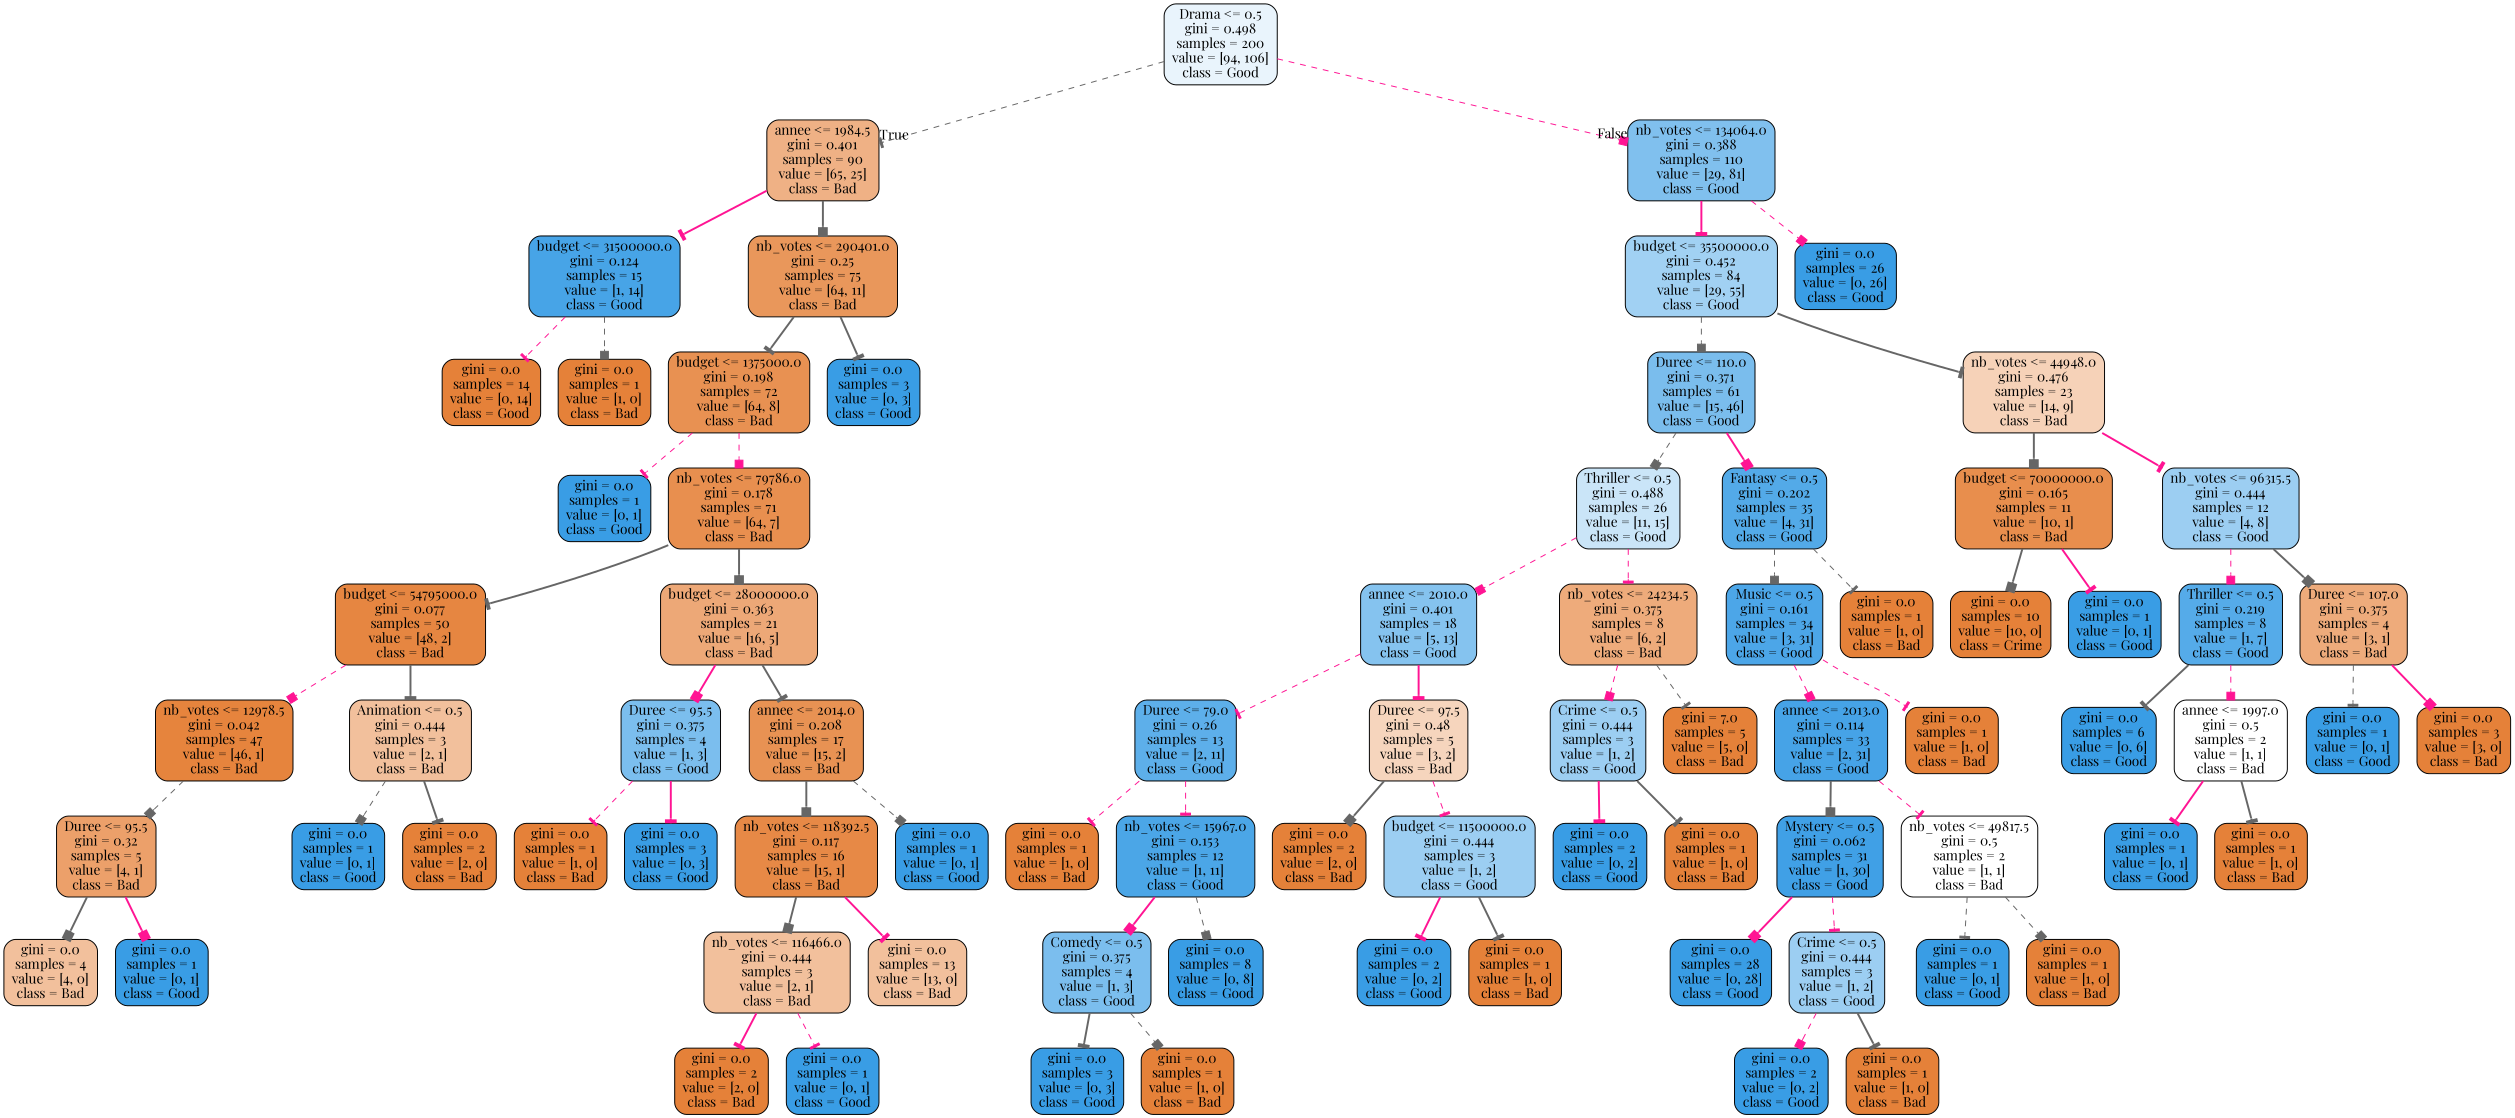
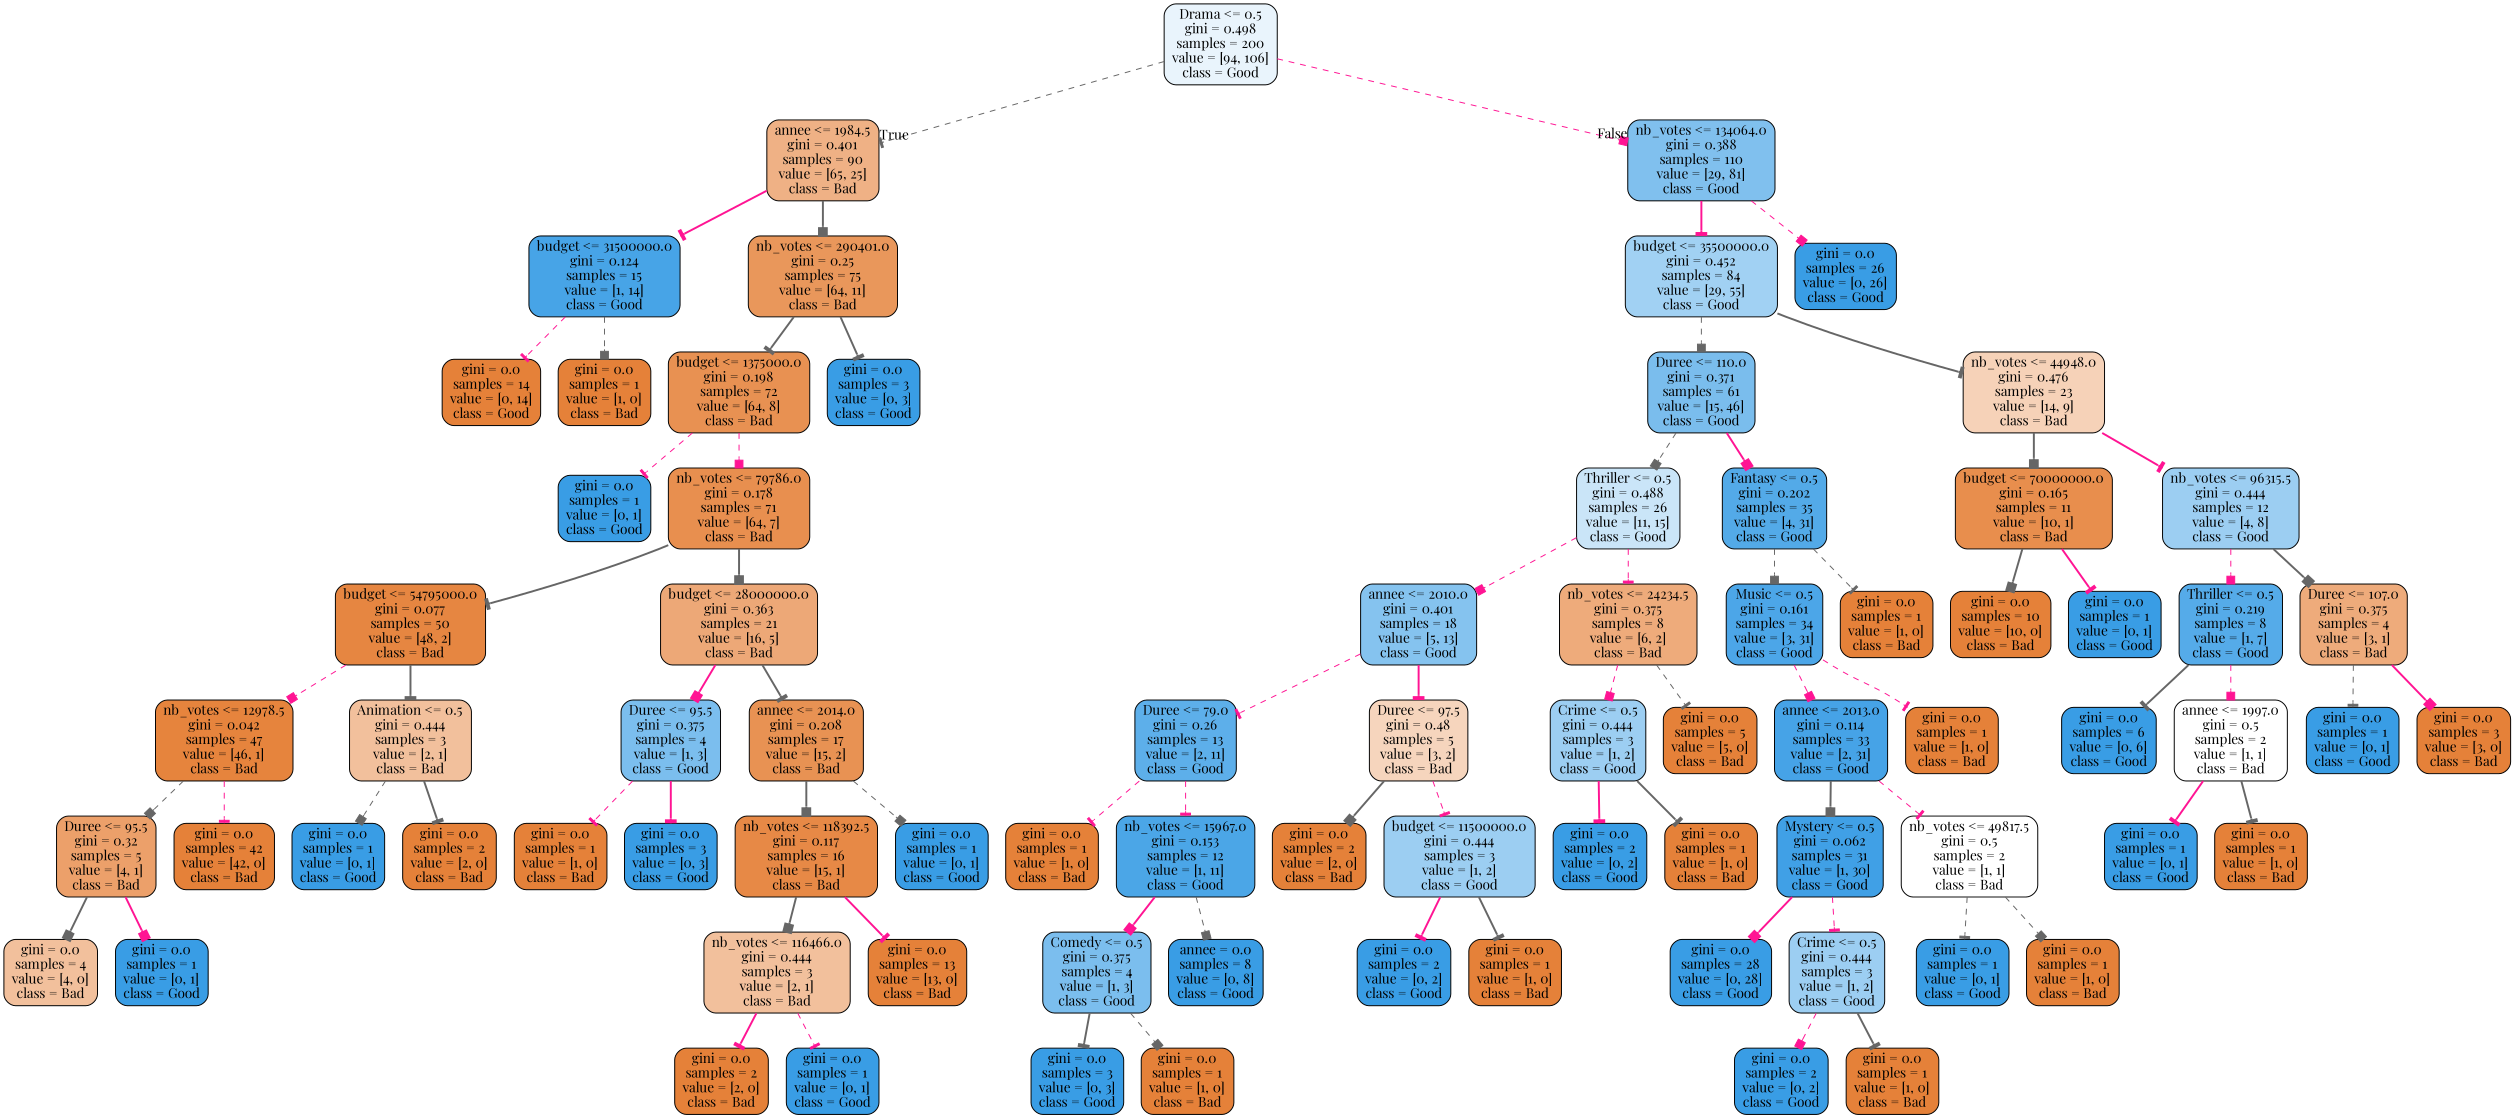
  digraph {
    fontname="Playfair Display"
    node [color=black fillcolor="#e58139" fontname="Playfair Display" shape=box style="filled, rounded"]
    edge [arrowhead=tee color=deeppink fontname="Playfair Display" style=bold]
    n1 [fillcolor="#e9f4fc" label="Drama <= 0.5\ngini = 0.498\nsamples = 200\nvalue = [94, 106]\nclass = Good"]
    n2 [fillcolor="#efb185" label="annee <= 1984.5\ngini = 0.401\nsamples = 90\nvalue = [65, 25]\nclass = Bad"]
    n3 [fillcolor="#80c0ee" label="nb_votes <= 134064.0\ngini = 0.388\nsamples = 110\nvalue = [29, 81]\nclass = Good"]
    n4 [fillcolor="#47a4e7" label="budget <= 31500000.0\ngini = 0.124\nsamples = 15\nvalue = [1, 14]\nclass = Good"]
    n5 [fillcolor="#e9975b" label="nb_votes <= 290401.0\ngini = 0.25\nsamples = 75\nvalue = [64, 11]\nclass = Bad"]
    n6 [fillcolor="#a1d1f3" label="budget <= 35500000.0\ngini = 0.452\nsamples = 84\nvalue = [29, 55]\nclass = Good"]
    n7 [fillcolor="#399de5" label="gini = 0.0\nsamples = 26\nvalue = [0, 26]\nclass = Good"]
    n8 [label="gini = 0.0\nsamples = 14\nvalue = [0, 14]\nclass = Good"]
    n9 [label="gini = 0.0\nsamples = 1\nvalue = [1, 0]\nclass = Bad"]
    n10 [fillcolor="#e89152" label="budget <= 1375000.0\ngini = 0.198\nsamples = 72\nvalue = [64, 8]\nclass = Bad"]
    n11 [fillcolor="#399de5" label="gini = 0.0\nsamples = 3\nvalue = [0, 3]\nclass = Good"]
    n12 [fillcolor="#399de5" label="gini = 0.0\nsamples = 1\nvalue = [0, 1]\nclass = Good"]
    n13 [fillcolor="#e88f4f" label="nb_votes <= 79786.0\ngini = 0.178\nsamples = 71\nvalue = [64, 7]\nclass = Bad"]
    n14 [fillcolor="#e68641" label="budget <= 54795000.0\ngini = 0.077\nsamples = 50\nvalue = [48, 2]\nclass = Bad"]
    n15 [fillcolor="#eda877" label="budget <= 28000000.0\ngini = 0.363\nsamples = 21\nvalue = [16, 5]\nclass = Bad"]
    n16 [fillcolor="#e6843d" label="nb_votes <= 12978.5\ngini = 0.042\nsamples = 47\nvalue = [46, 1]\nclass = Bad"]
    n17 [fillcolor="#f2c09c" label="Animation <= 0.5\ngini = 0.444\nsamples = 3\nvalue = [2, 1]\nclass = Bad"]
    n18 [fillcolor="#7bbeee" label="Duree <= 95.5\ngini = 0.375\nsamples = 4\nvalue = [1, 3]\nclass = Good"]
    n19 [fillcolor="#e89253" label="annee <= 2014.0\ngini = 0.208\nsamples = 17\nvalue = [15, 2]\nclass = Bad"]
    n20 [fillcolor="#eca06a" label="Duree <= 95.5\ngini = 0.32\nsamples = 5\nvalue = [4, 1]\nclass = Bad"]
+   n21 [label="gini = 0.0\nsamples = 42\nvalue = [42, 0]\nclass = Bad"]
    n22 [fillcolor="#399de5" label="gini = 0.0\nsamples = 1\nvalue = [0, 1]\nclass = Good"]
    n23 [label="gini = 0.0\nsamples = 2\nvalue = [2, 0]\nclass = Bad"]
    n24 [fillcolor="#f2c09c" label="gini = 0.0\nsamples = 4\nvalue = [4, 0]\nclass = Bad"]
    n25 [fillcolor="#399de5" label="gini = 0.0\nsamples = 1\nvalue = [0, 1]\nclass = Good"]
    n26 [label="gini = 0.0\nsamples = 1\nvalue = [1, 0]\nclass = Bad"]
    n27 [fillcolor="#399de5" label="gini = 0.0\nsamples = 3\nvalue = [0, 3]\nclass = Good"]
    n28 [fillcolor="#e78946" label="nb_votes <= 118392.5\ngini = 0.117\nsamples = 16\nvalue = [15, 1]\nclass = Bad"]
    n29 [fillcolor="#399de5" label="gini = 0.0\nsamples = 1\nvalue = [0, 1]\nclass = Good"]
    n30 [fillcolor="#f2c09c" label="nb_votes <= 116466.0\ngini = 0.444\nsamples = 3\nvalue = [2, 1]\nclass = Bad"]
-   n31 [fillcolor="#f2c09c" label="gini = 0.0\nsamples = 13\nvalue = [13, 0]\nclass = Bad"]
+   n31 [label="gini = 0.0\nsamples = 13\nvalue = [13, 0]\nclass = Bad"]
    n32 [label="gini = 0.0\nsamples = 2\nvalue = [2, 0]\nclass = Bad"]
    n33 [fillcolor="#399de5" label="gini = 0.0\nsamples = 1\nvalue = [0, 1]\nclass = Good"]
    n34 [fillcolor="#7abded" label="Duree <= 110.0\ngini = 0.371\nsamples = 61\nvalue = [15, 46]\nclass = Good"]
    n35 [fillcolor="#f6d2b8" label="nb_votes <= 44948.0\ngini = 0.476\nsamples = 23\nvalue = [14, 9]\nclass = Bad"]
    n36 [fillcolor="#cae5f8" label="Thriller <= 0.5\ngini = 0.488\nsamples = 26\nvalue = [11, 15]\nclass = Good"]
    n37 [fillcolor="#53aae8" label="Fantasy <= 0.5\ngini = 0.202\nsamples = 35\nvalue = [4, 31]\nclass = Good"]
    n38 [fillcolor="#e88e4d" label="budget <= 70000000.0\ngini = 0.165\nsamples = 11\nvalue = [10, 1]\nclass = Bad"]
    n39 [fillcolor="#9ccef2" label="nb_votes <= 96315.5\ngini = 0.444\nsamples = 12\nvalue = [4, 8]\nclass = Good"]
    n40 [fillcolor="#85c3ef" label="annee <= 2010.0\ngini = 0.401\nsamples = 18\nvalue = [5, 13]\nclass = Good"]
    n41 [fillcolor="#eeab7b" label="nb_votes <= 24234.5\ngini = 0.375\nsamples = 8\nvalue = [6, 2]\nclass = Bad"]
    n42 [fillcolor="#4ca6e8" label="Music <= 0.5\ngini = 0.161\nsamples = 34\nvalue = [3, 31]\nclass = Good"]
    n43 [label="gini = 0.0\nsamples = 1\nvalue = [1, 0]\nclass = Bad"]
    n44 [fillcolor="#5dafea" label="Duree <= 79.0\ngini = 0.26\nsamples = 13\nvalue = [2, 11]\nclass = Good"]
    n45 [fillcolor="#f6d5bd" label="Duree <= 97.5\ngini = 0.48\nsamples = 5\nvalue = [3, 2]\nclass = Bad"]
    n46 [fillcolor="#9ccef2" label="Crime <= 0.5\ngini = 0.444\nsamples = 3\nvalue = [1, 2]\nclass = Good"]
-   n47 [label="gini = 7.0\nsamples = 5\nvalue = [5, 0]\nclass = Bad"]
+   n47 [label="gini = 0.0\nsamples = 5\nvalue = [5, 0]\nclass = Bad"]
    n48 [label="gini = 0.0\nsamples = 1\nvalue = [1, 0]\nclass = Bad"]
    n49 [fillcolor="#4ba6e7" label="nb_votes <= 15967.0\ngini = 0.153\nsamples = 12\nvalue = [1, 11]\nclass = Good"]
    n50 [label="gini = 0.0\nsamples = 2\nvalue = [2, 0]\nclass = Bad"]
    n51 [fillcolor="#9ccef2" label="budget <= 11500000.0\ngini = 0.444\nsamples = 3\nvalue = [1, 2]\nclass = Good"]
    n52 [fillcolor="#7bbeee" label="Comedy <= 0.5\ngini = 0.375\nsamples = 4\nvalue = [1, 3]\nclass = Good"]
-   n53 [fillcolor="#399de5" label="gini = 0.0\nsamples = 8\nvalue = [0, 8]\nclass = Good"]
+   n53 [fillcolor="#399de5" label="annee = 0.0\nsamples = 8\nvalue = [0, 8]\nclass = Good"]
    n54 [fillcolor="#399de5" label="gini = 0.0\nsamples = 3\nvalue = [0, 3]\nclass = Good"]
    n55 [label="gini = 0.0\nsamples = 1\nvalue = [1, 0]\nclass = Bad"]
    n56 [fillcolor="#399de5" label="gini = 0.0\nsamples = 2\nvalue = [0, 2]\nclass = Good"]
    n57 [label="gini = 0.0\nsamples = 1\nvalue = [1, 0]\nclass = Bad"]
    n58 [fillcolor="#399de5" label="gini = 0.0\nsamples = 2\nvalue = [0, 2]\nclass = Good"]
    n59 [label="gini = 0.0\nsamples = 1\nvalue = [1, 0]\nclass = Bad"]
    n60 [fillcolor="#46a3e7" label="annee <= 2013.0\ngini = 0.114\nsamples = 33\nvalue = [2, 31]\nclass = Good"]
    n61 [label="gini = 0.0\nsamples = 1\nvalue = [1, 0]\nclass = Bad"]
    n62 [fillcolor="#40a0e6" label="Mystery <= 0.5\ngini = 0.062\nsamples = 31\nvalue = [1, 30]\nclass = Good"]
    n63 [fillcolor="#ffffff" label="nb_votes <= 49817.5\ngini = 0.5\nsamples = 2\nvalue = [1, 1]\nclass = Bad"]
    n64 [fillcolor="#399de5" label="gini = 0.0\nsamples = 28\nvalue = [0, 28]\nclass = Good"]
    n65 [fillcolor="#9ccef2" label="Crime <= 0.5\ngini = 0.444\nsamples = 3\nvalue = [1, 2]\nclass = Good"]
    n66 [fillcolor="#399de5" label="gini = 0.0\nsamples = 1\nvalue = [0, 1]\nclass = Good"]
    n67 [label="gini = 0.0\nsamples = 1\nvalue = [1, 0]\nclass = Bad"]
    n68 [fillcolor="#399de5" label="gini = 0.0\nsamples = 2\nvalue = [0, 2]\nclass = Good"]
    n69 [label="gini = 0.0\nsamples = 1\nvalue = [1, 0]\nclass = Bad"]
-   n70 [label="gini = 0.0\nsamples = 10\nvalue = [10, 0]\nclass = Crime"]
+   n70 [label="gini = 0.0\nsamples = 10\nvalue = [10, 0]\nclass = Bad"]
    n71 [fillcolor="#399de5" label="gini = 0.0\nsamples = 1\nvalue = [0, 1]\nclass = Good"]
    n72 [fillcolor="#55abe9" label="Thriller <= 0.5\ngini = 0.219\nsamples = 8\nvalue = [1, 7]\nclass = Good"]
    n73 [fillcolor="#eeab7b" label="Duree <= 107.0\ngini = 0.375\nsamples = 4\nvalue = [3, 1]\nclass = Bad"]
    n74 [fillcolor="#399de5" label="gini = 0.0\nsamples = 6\nvalue = [0, 6]\nclass = Good"]
    n75 [fillcolor="#ffffff" label="annee <= 1997.0\ngini = 0.5\nsamples = 2\nvalue = [1, 1]\nclass = Bad"]
    n76 [fillcolor="#399de5" label="gini = 0.0\nsamples = 1\nvalue = [0, 1]\nclass = Good"]
    n77 [label="gini = 0.0\nsamples = 3\nvalue = [3, 0]\nclass = Bad"]
    n78 [fillcolor="#399de5" label="gini = 0.0\nsamples = 1\nvalue = [0, 1]\nclass = Good"]
    n79 [label="gini = 0.0\nsamples = 1\nvalue = [1, 0]\nclass = Bad"]
    n1 -> n2 [color=gray40 headlabel=True labelangle=45 labeldistance=2.5 style=dashed]
    n1 -> n3 [arrowhead=box headlabel=False labelangle=-45 labeldistance=2.5 style=dashed]
    n2 -> n4
    n2 -> n5 [arrowhead=box color=gray40]
    n3 -> n6
    n3 -> n7 [arrowhead=box style=dashed]
    n4 -> n8 [style=dashed]
    n4 -> n9 [arrowhead=box color=gray40 style=dashed]
    n5 -> n10 [color=gray40]
    n5 -> n11 [color=gray40]
    n6 -> n34 [arrowhead=box color=gray40 style=dashed]
    n6 -> n35 [color=gray40]
    n10 -> n12 [style=dashed]
    n10 -> n13 [arrowhead=box style=dashed]
    n13 -> n14 [color=gray40]
    n13 -> n15 [arrowhead=box color=gray40]
    n14 -> n16 [arrowhead=box style=dashed]
    n14 -> n17 [color=gray40]
    n15 -> n18 [arrowhead=box]
    n15 -> n19 [color=gray40]
    n16 -> n20 [arrowhead=box color=gray40 style=dashed]
+   n16 -> n21 [style=dashed]
    n17 -> n22 [arrowhead=box color=gray40 style=dashed]
    n17 -> n23 [color=gray40]
    n18 -> n26 [style=dashed]
    n18 -> n27
    n19 -> n28 [arrowhead=box color=gray40]
    n19 -> n29 [arrowhead=box color=gray40 style=dashed]
    n20 -> n24 [arrowhead=box color=gray40]
    n20 -> n25 [arrowhead=box]
    n28 -> n30 [arrowhead=box color=gray40]
    n28 -> n31
    n30 -> n32
    n30 -> n33 [style=dashed]
    n34 -> n36 [arrowhead=box color=gray40 style=dashed]
    n34 -> n37 [arrowhead=box]
    n35 -> n38 [arrowhead=box color=gray40]
    n35 -> n39
    n36 -> n40 [arrowhead=box style=dashed]
    n36 -> n41 [style=dashed]
    n37 -> n42 [arrowhead=box color=gray40 style=dashed]
    n37 -> n43 [color=gray40 style=dashed]
    n38 -> n70 [arrowhead=box color=gray40]
    n38 -> n71
    n39 -> n72 [arrowhead=box style=dashed]
    n39 -> n73 [arrowhead=box color=gray40]
    n40 -> n44 [style=dashed]
    n40 -> n45
    n41 -> n46 [arrowhead=box style=dashed]
    n41 -> n47 [color=gray40 style=dashed]
    n42 -> n60 [arrowhead=box style=dashed]
    n42 -> n61 [style=dashed]
    n44 -> n48 [style=dashed]
    n44 -> n49 [style=dashed]
    n45 -> n50 [arrowhead=box color=gray40]
    n45 -> n51 [style=dashed]
    n46 -> n58
    n46 -> n59 [color=gray40]
    n49 -> n52 [arrowhead=box]
    n49 -> n53 [arrowhead=box color=gray40 style=dashed]
    n51 -> n56
    n51 -> n57 [color=gray40]
    n52 -> n54 [color=gray40]
    n52 -> n55 [arrowhead=box color=gray40 style=dashed]
    n60 -> n62 [arrowhead=box color=gray40]
    n60 -> n63 [style=dashed]
    n62 -> n64 [arrowhead=box]
    n62 -> n65 [style=dashed]
    n63 -> n66 [color=gray40 style=dashed]
    n63 -> n67 [arrowhead=box color=gray40 style=dashed]
    n65 -> n68 [arrowhead=box style=dashed]
    n65 -> n69 [color=gray40]
    n72 -> n74 [color=gray40]
    n72 -> n75 [arrowhead=box style=dashed]
    n73 -> n76 [color=gray40 style=dashed]
    n73 -> n77 [arrowhead=box]
    n75 -> n78
    n75 -> n79 [color=gray40]
  }
